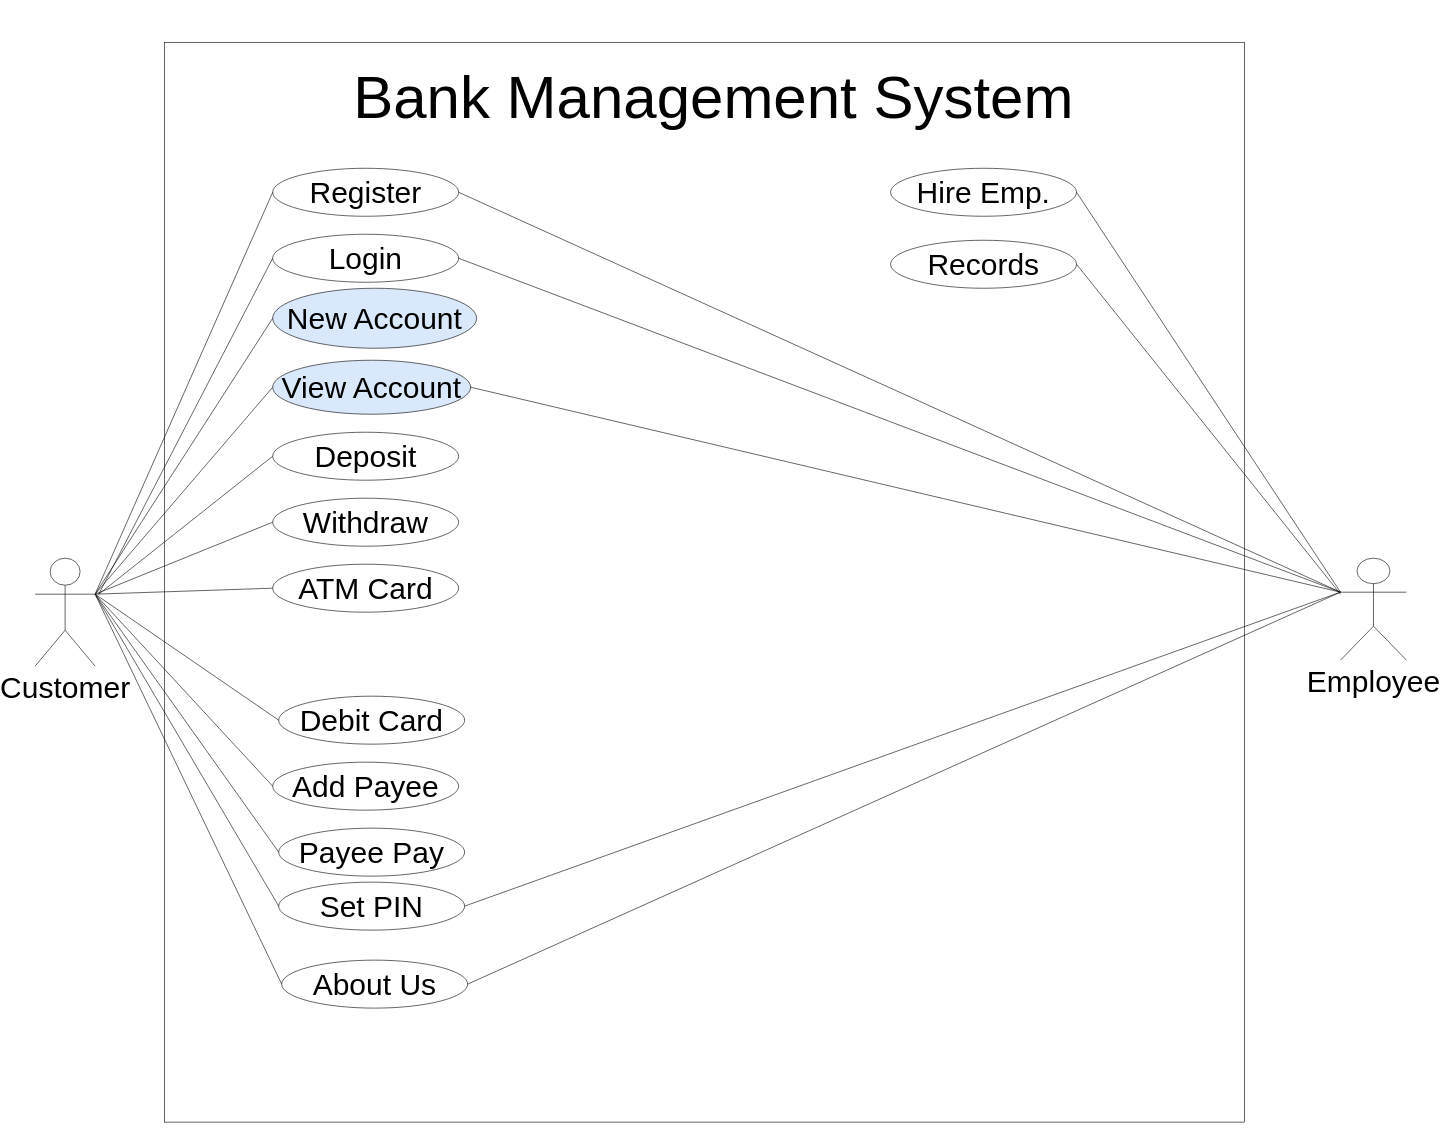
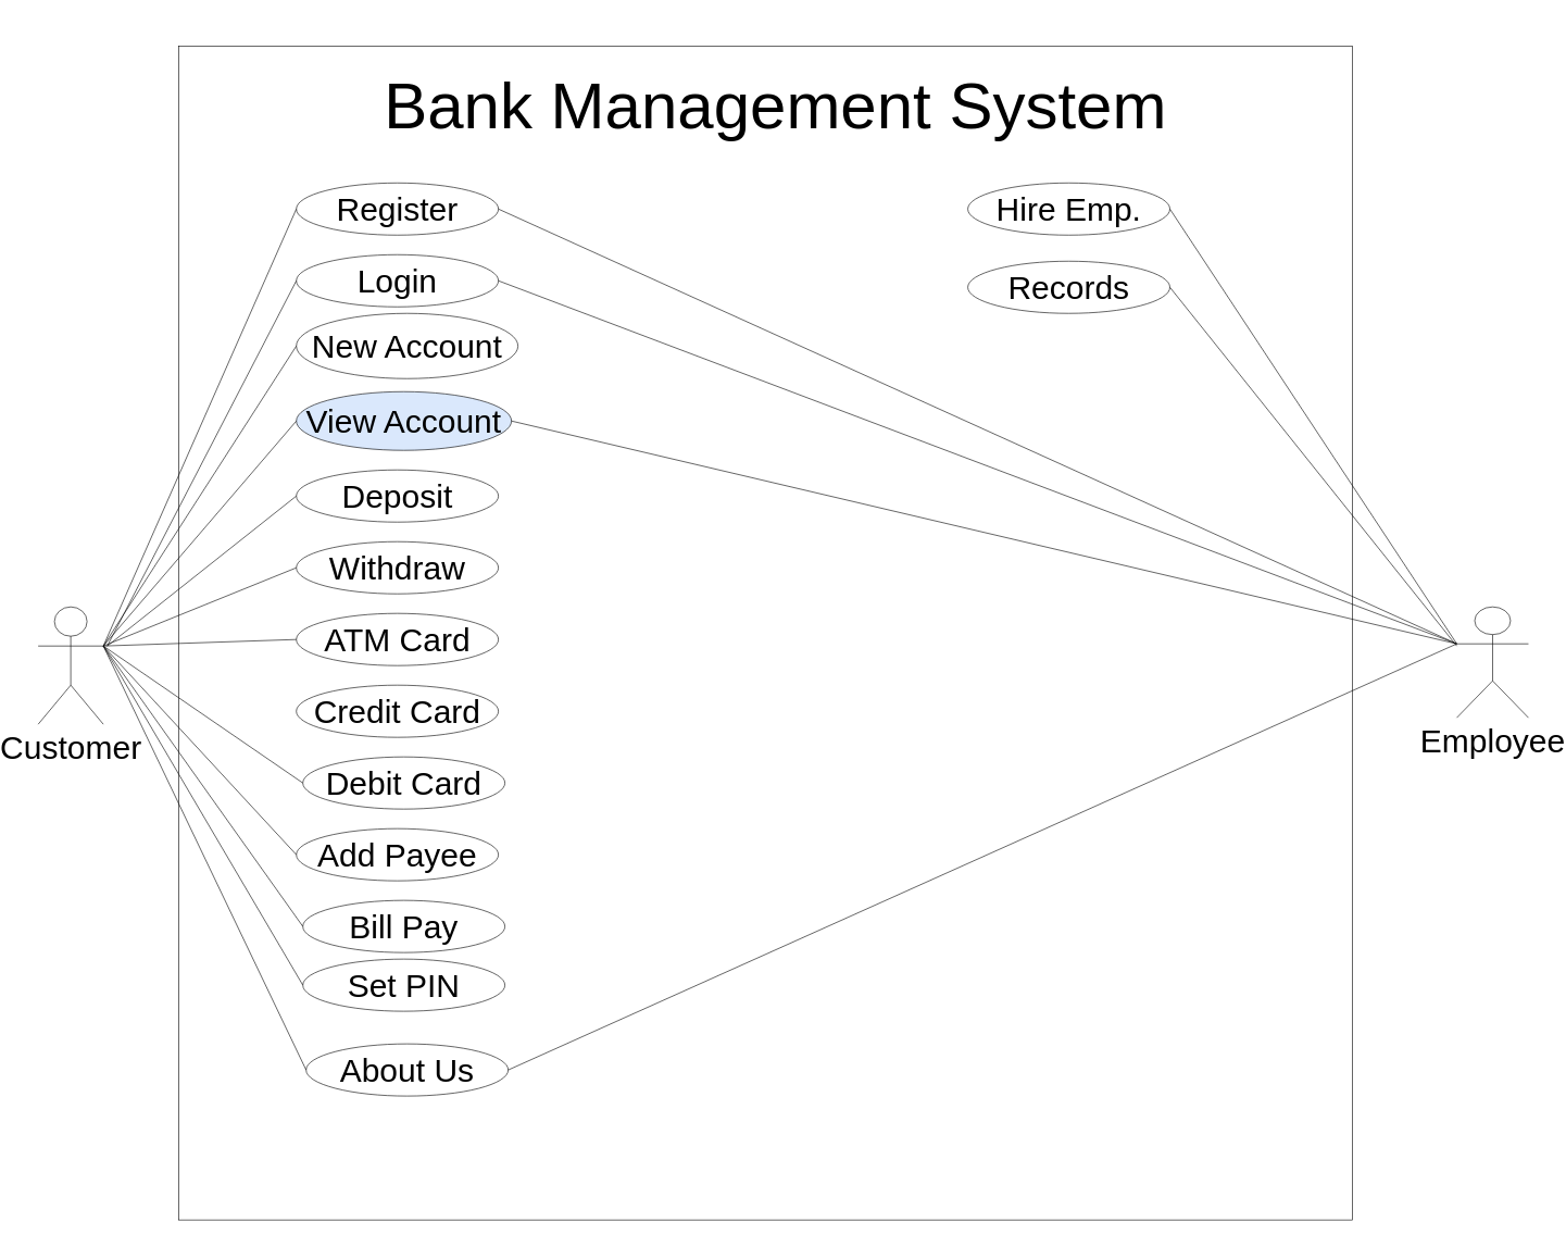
  <mxCell id="0" />
  <mxCell id="1" parent="0" />
  <mxCell id="2" value="" style="whiteSpace=wrap;html=1;aspect=fixed;" parent="1" vertex="1"><mxGeometry x="236" y="70" width="1800" height="1800" as="geometry" /></mxCell>
  <mxCell id="3" value="&lt;font style=&quot;font-size: 50px;&quot;&gt;Customer&lt;/font&gt;" style="shape=umlActor;verticalLabelPosition=bottom;verticalAlign=top;html=1;outlineConnect=0;" parent="1" vertex="1"><mxGeometry x="20" y="930" width="100" height="180" as="geometry" /></mxCell>
  <mxCell id="4" value="&lt;font style=&quot;font-size: 100px;&quot;&gt;Bank Management System&lt;/font&gt;" style="text;html=1;strokeColor=none;fillColor=none;align=center;verticalAlign=middle;whiteSpace=wrap;rounded=0;" parent="1" vertex="1"><mxGeometry x="176" y="20" width="1950" height="280" as="geometry" /></mxCell>
  <mxCell id="5" value="&lt;font style=&quot;font-size: 50px;&quot;&gt;Employee&lt;/font&gt;" style="shape=umlActor;verticalLabelPosition=bottom;verticalAlign=top;html=1;outlineConnect=0;" parent="1" vertex="1"><mxGeometry x="2196" y="930" width="110" height="170" as="geometry" /></mxCell>
  <mxCell id="6" value="&lt;font style=&quot;font-size: 50px;&quot;&gt;Register&lt;/font&gt;" style="ellipse;whiteSpace=wrap;html=1;" parent="1" vertex="1"><mxGeometry x="416" y="280" width="310" height="80" as="geometry" /></mxCell>
  <mxCell id="7" value="" style="endArrow=none;html=1;rounded=0;exitX=1;exitY=0.333;exitDx=0;exitDy=0;exitPerimeter=0;" parent="1" source="3" edge="1"><mxGeometry width="50" height="50" relative="1" as="geometry"><mxPoint x="-142.57" y="1010" as="sourcePoint" /><mxPoint x="416.001" y="320" as="targetPoint" /></mxGeometry></mxCell>
  <mxCell id="8" value="&lt;span style=&quot;font-size: 50px;&quot;&gt;Login&lt;/span&gt;" style="ellipse;whiteSpace=wrap;html=1;" parent="1" vertex="1"><mxGeometry x="416" y="390" width="310" height="80" as="geometry" /></mxCell>
- <mxCell id="9" value="&lt;span style=&quot;font-size: 50px;&quot;&gt;New Account&lt;/span&gt;" style="ellipse;whiteSpace=wrap;html=1;fillColor=#dae8fc;" parent="1" vertex="1"><mxGeometry x="416" y="480" width="340" height="100" as="geometry" /></mxCell>
+ <mxCell id="9" value="&lt;span style=&quot;font-size: 50px;&quot;&gt;New Account&lt;/span&gt;" style="ellipse;whiteSpace=wrap;html=1;" parent="1" vertex="1"><mxGeometry x="416" y="480" width="340" height="100" as="geometry" /></mxCell>
  <mxCell id="10" value="&lt;span style=&quot;font-size: 50px;&quot;&gt;View Account&lt;/span&gt;" style="ellipse;whiteSpace=wrap;html=1;fillColor=#dae8fc;" parent="1" vertex="1"><mxGeometry x="416" y="600" width="330" height="90" as="geometry" /></mxCell>
  <mxCell id="11" value="&lt;span style=&quot;font-size: 50px;&quot;&gt;Deposit&lt;/span&gt;" style="ellipse;whiteSpace=wrap;html=1;" parent="1" vertex="1"><mxGeometry x="416" y="720" width="310" height="80" as="geometry" /></mxCell>
  <mxCell id="12" value="&lt;span style=&quot;font-size: 50px;&quot;&gt;Withdraw&lt;/span&gt;" style="ellipse;whiteSpace=wrap;html=1;" parent="1" vertex="1"><mxGeometry x="416" y="830" width="310" height="80" as="geometry" /></mxCell>
  <mxCell id="13" value="" style="endArrow=none;html=1;rounded=0;exitX=1;exitY=0.333;exitDx=0;exitDy=0;exitPerimeter=0;entryX=0;entryY=0.5;entryDx=0;entryDy=0;" parent="1" target="8" edge="1"><mxGeometry width="50" height="50" relative="1" as="geometry"><mxPoint x="126" y="990" as="sourcePoint" /><mxPoint x="416.001" y="320" as="targetPoint" /></mxGeometry></mxCell>
  <mxCell id="14" value="" style="endArrow=none;html=1;rounded=0;entryX=0;entryY=0.5;entryDx=0;entryDy=0;exitX=1;exitY=0.333;exitDx=0;exitDy=0;exitPerimeter=0;" parent="1" source="3" target="9" edge="1"><mxGeometry width="50" height="50" relative="1" as="geometry"><mxPoint x="126" y="980" as="sourcePoint" /><mxPoint x="436.001" y="340" as="targetPoint" /></mxGeometry></mxCell>
  <mxCell id="15" value="" style="endArrow=none;html=1;rounded=0;entryX=0;entryY=0.5;entryDx=0;entryDy=0;exitX=1;exitY=0.333;exitDx=0;exitDy=0;exitPerimeter=0;" parent="1" source="3" target="10" edge="1"><mxGeometry width="50" height="50" relative="1" as="geometry"><mxPoint x="136" y="1000" as="sourcePoint" /><mxPoint x="426" y="560" as="targetPoint" /></mxGeometry></mxCell>
  <mxCell id="16" value="" style="endArrow=none;html=1;rounded=0;entryX=0;entryY=0.5;entryDx=0;entryDy=0;" parent="1" target="11" edge="1"><mxGeometry width="50" height="50" relative="1" as="geometry"><mxPoint x="126" y="990" as="sourcePoint" /><mxPoint x="436" y="570" as="targetPoint" /></mxGeometry></mxCell>
  <mxCell id="17" value="" style="endArrow=none;html=1;rounded=0;entryX=0;entryY=0.5;entryDx=0;entryDy=0;exitX=1;exitY=0.333;exitDx=0;exitDy=0;exitPerimeter=0;" parent="1" source="3" target="12" edge="1"><mxGeometry width="50" height="50" relative="1" as="geometry"><mxPoint x="166" y="1100" as="sourcePoint" /><mxPoint x="446" y="580" as="targetPoint" /></mxGeometry></mxCell>
  <mxCell id="18" value="&lt;span style=&quot;font-size: 50px;&quot;&gt;ATM Card&lt;/span&gt;" style="ellipse;whiteSpace=wrap;html=1;" parent="1" vertex="1"><mxGeometry x="416" y="940" width="310" height="80" as="geometry" /></mxCell>
+ <mxCell id="19" value="&lt;span style=&quot;font-size: 50px;&quot;&gt;Credit Card&lt;/span&gt;" style="ellipse;whiteSpace=wrap;html=1;" parent="1" vertex="1"><mxGeometry x="416" y="1050" width="310" height="80" as="geometry" /></mxCell>
  <mxCell id="20" value="&lt;span style=&quot;font-size: 50px;&quot;&gt;Debit Card&lt;/span&gt;" style="ellipse;whiteSpace=wrap;html=1;" parent="1" vertex="1"><mxGeometry x="426" y="1160" width="310" height="80" as="geometry" /></mxCell>
  <mxCell id="21" value="&lt;span style=&quot;font-size: 50px;&quot;&gt;Add Payee&lt;/span&gt;" style="ellipse;whiteSpace=wrap;html=1;" parent="1" vertex="1"><mxGeometry x="416" y="1270" width="310" height="80" as="geometry" /></mxCell>
- <mxCell id="22" value="&lt;span style=&quot;font-size: 50px;&quot;&gt;Payee Pay&lt;/span&gt;" style="ellipse;whiteSpace=wrap;html=1;" parent="1" vertex="1"><mxGeometry x="426" y="1380" width="310" height="80" as="geometry" /></mxCell>
+ <mxCell id="22" value="&lt;span style=&quot;font-size: 50px;&quot;&gt;Bill Pay&lt;/span&gt;" style="ellipse;whiteSpace=wrap;html=1;" parent="1" vertex="1"><mxGeometry x="426" y="1380" width="310" height="80" as="geometry" /></mxCell>
  <mxCell id="23" value="&lt;span style=&quot;font-size: 50px;&quot;&gt;Set PIN&lt;/span&gt;" style="ellipse;whiteSpace=wrap;html=1;" parent="1" vertex="1"><mxGeometry x="426" y="1470" width="310" height="80" as="geometry" /></mxCell>
  <mxCell id="24" value="" style="endArrow=none;html=1;rounded=0;exitX=1;exitY=0.333;exitDx=0;exitDy=0;exitPerimeter=0;entryX=0;entryY=0.5;entryDx=0;entryDy=0;" parent="1" source="3" target="18" edge="1"><mxGeometry width="50" height="50" relative="1" as="geometry"><mxPoint x="136" y="1000" as="sourcePoint" /><mxPoint x="426.001" y="330" as="targetPoint" /></mxGeometry></mxCell>
  <mxCell id="25" value="" style="endArrow=none;html=1;rounded=0;exitX=1;exitY=0.333;exitDx=0;exitDy=0;exitPerimeter=0;entryX=0;entryY=0.5;entryDx=0;entryDy=0;" parent="1" source="3" target="20" edge="1"><mxGeometry width="50" height="50" relative="1" as="geometry"><mxPoint x="130" y="1000" as="sourcePoint" /><mxPoint x="426.001" y="330" as="targetPoint" /></mxGeometry></mxCell>
  <mxCell id="26" value="" style="endArrow=none;html=1;rounded=0;exitX=1;exitY=0.333;exitDx=0;exitDy=0;exitPerimeter=0;entryX=0;entryY=0.5;entryDx=0;entryDy=0;" parent="1" source="3" target="21" edge="1"><mxGeometry width="50" height="50" relative="1" as="geometry"><mxPoint x="130" y="1000" as="sourcePoint" /><mxPoint x="426.001" y="330" as="targetPoint" /></mxGeometry></mxCell>
  <mxCell id="27" value="" style="endArrow=none;html=1;rounded=0;exitX=1;exitY=0.333;exitDx=0;exitDy=0;exitPerimeter=0;entryX=0;entryY=0.5;entryDx=0;entryDy=0;" parent="1" source="3" target="22" edge="1"><mxGeometry width="50" height="50" relative="1" as="geometry"><mxPoint x="130" y="1000" as="sourcePoint" /><mxPoint x="426.001" y="330" as="targetPoint" /></mxGeometry></mxCell>
  <mxCell id="28" value="" style="endArrow=none;html=1;rounded=0;exitX=1;exitY=0.333;exitDx=0;exitDy=0;exitPerimeter=0;entryX=0;entryY=0.5;entryDx=0;entryDy=0;" parent="1" source="3" target="23" edge="1"><mxGeometry width="50" height="50" relative="1" as="geometry"><mxPoint x="130" y="1000" as="sourcePoint" /><mxPoint x="426.001" y="330" as="targetPoint" /></mxGeometry></mxCell>
  <mxCell id="29" value="&lt;span style=&quot;font-size: 50px;&quot;&gt;Hire Emp.&lt;/span&gt;" style="ellipse;whiteSpace=wrap;html=1;" vertex="1" parent="1"><mxGeometry x="1446" y="280" width="310" height="80" as="geometry" /></mxCell>
  <mxCell id="30" value="" style="endArrow=none;html=1;rounded=0;exitX=1;exitY=0.5;exitDx=0;exitDy=0;entryX=0;entryY=0.333;entryDx=0;entryDy=0;entryPerimeter=0;" edge="1" parent="1" source="8" target="5"><mxGeometry width="50" height="50" relative="1" as="geometry"><mxPoint x="726" y="433" as="sourcePoint" /><mxPoint x="2196" y="1100" as="targetPoint" /></mxGeometry></mxCell>
  <mxCell id="31" value="&lt;span style=&quot;font-size: 50px;&quot;&gt;Records&lt;/span&gt;" style="ellipse;whiteSpace=wrap;html=1;" vertex="1" parent="1"><mxGeometry x="1446" y="400" width="310" height="80" as="geometry" /></mxCell>
  <mxCell id="32" value="" style="endArrow=none;html=1;rounded=0;exitX=1;exitY=0.5;exitDx=0;exitDy=0;entryX=0;entryY=0.333;entryDx=0;entryDy=0;entryPerimeter=0;" edge="1" parent="1" source="6" target="5"><mxGeometry width="50" height="50" relative="1" as="geometry"><mxPoint x="736" y="330" as="sourcePoint" /><mxPoint x="2206" y="997" as="targetPoint" /></mxGeometry></mxCell>
  <mxCell id="33" value="" style="endArrow=none;html=1;rounded=0;exitX=1;exitY=0.5;exitDx=0;exitDy=0;entryX=0;entryY=0.333;entryDx=0;entryDy=0;entryPerimeter=0;" edge="1" parent="1" source="29" target="5"><mxGeometry width="50" height="50" relative="1" as="geometry"><mxPoint x="736" y="330" as="sourcePoint" /><mxPoint x="2196" y="990" as="targetPoint" /></mxGeometry></mxCell>
  <mxCell id="34" value="" style="endArrow=none;html=1;rounded=0;exitX=1;exitY=0.5;exitDx=0;exitDy=0;" edge="1" parent="1" source="31"><mxGeometry width="50" height="50" relative="1" as="geometry"><mxPoint x="1766" y="330" as="sourcePoint" /><mxPoint x="2196" y="990" as="targetPoint" /></mxGeometry></mxCell>
  <mxCell id="35" value="" style="endArrow=none;html=1;rounded=0;exitX=1;exitY=0.5;exitDx=0;exitDy=0;entryX=0;entryY=0.333;entryDx=0;entryDy=0;entryPerimeter=0;" edge="1" parent="1" source="10" target="5"><mxGeometry width="50" height="50" relative="1" as="geometry"><mxPoint x="736" y="440" as="sourcePoint" /><mxPoint x="2206" y="997" as="targetPoint" /></mxGeometry></mxCell>
- <mxCell id="36" value="" style="endArrow=none;html=1;rounded=0;exitX=1;exitY=0.5;exitDx=0;exitDy=0;entryX=0;entryY=0.333;entryDx=0;entryDy=0;entryPerimeter=0;" edge="1" parent="1" source="23" target="5"><mxGeometry width="50" height="50" relative="1" as="geometry"><mxPoint x="756" y="655" as="sourcePoint" /><mxPoint x="2206" y="997" as="targetPoint" /></mxGeometry></mxCell>
  <mxCell id="37" value="&lt;span style=&quot;font-size: 50px;&quot;&gt;About Us&lt;/span&gt;" style="ellipse;whiteSpace=wrap;html=1;" vertex="1" parent="1"><mxGeometry x="431" y="1600" width="310" height="80" as="geometry" /></mxCell>
  <mxCell id="38" value="" style="endArrow=none;html=1;rounded=0;exitX=1;exitY=0.333;exitDx=0;exitDy=0;exitPerimeter=0;entryX=0;entryY=0.5;entryDx=0;entryDy=0;" edge="1" parent="1" source="3" target="37"><mxGeometry width="50" height="50" relative="1" as="geometry"><mxPoint x="130" y="1000" as="sourcePoint" /><mxPoint x="436" y="1540" as="targetPoint" /></mxGeometry></mxCell>
  <mxCell id="39" value="" style="endArrow=none;html=1;rounded=0;entryX=0;entryY=0.333;entryDx=0;entryDy=0;entryPerimeter=0;exitX=1;exitY=0.5;exitDx=0;exitDy=0;" edge="1" parent="1" source="37" target="5"><mxGeometry width="50" height="50" relative="1" as="geometry"><mxPoint y="1540" as="sourcePoint" x="746" /><mxPoint x="2206" y="997" as="targetPoint" /></mxGeometry></mxCell>
